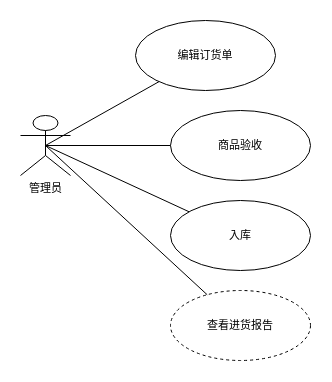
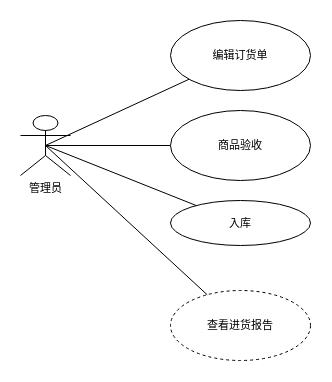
  <mxCell id="0" />
  <mxCell id="1" parent="0" />
  <mxCell id="2" style="edgeStyle=none;shape=connector;rounded=0;orthogonalLoop=1;jettySize=auto;html=1;exitX=0.5;exitY=0.5;exitDx=0;exitDy=0;exitPerimeter=0;labelBackgroundColor=default;strokeColor=default;fontFamily=Helvetica;fontSize=11;fontColor=default;endArrow=none;endFill=0;" edge="1" parent="1" source="6" target="7"><mxGeometry relative="1" as="geometry" /></mxCell>
  <mxCell id="3" style="edgeStyle=none;shape=connector;rounded=0;orthogonalLoop=1;jettySize=auto;html=1;exitX=0.5;exitY=0.5;exitDx=0;exitDy=0;exitPerimeter=0;labelBackgroundColor=default;strokeColor=default;fontFamily=Helvetica;fontSize=11;fontColor=default;endArrow=none;endFill=0;" edge="1" parent="1" source="6" target="8"><mxGeometry relative="1" as="geometry" /></mxCell>
  <mxCell id="4" style="edgeStyle=none;shape=connector;rounded=0;orthogonalLoop=1;jettySize=auto;html=1;exitX=0.5;exitY=0.5;exitDx=0;exitDy=0;exitPerimeter=0;labelBackgroundColor=default;strokeColor=default;fontFamily=Helvetica;fontSize=11;fontColor=default;endArrow=none;endFill=0;" edge="1" parent="1" source="6" target="9"><mxGeometry relative="1" as="geometry" /></mxCell>
  <mxCell id="5" style="edgeStyle=none;shape=connector;rounded=0;orthogonalLoop=1;jettySize=auto;html=1;exitX=0.5;exitY=0.5;exitDx=0;exitDy=0;exitPerimeter=0;labelBackgroundColor=default;strokeColor=default;fontFamily=Helvetica;fontSize=11;fontColor=default;endArrow=none;endFill=0;" edge="1" parent="1" source="6" target="10"><mxGeometry relative="1" as="geometry" /></mxCell>
  <mxCell id="6" value="管理员" style="shape=umlActor;html=1;verticalLabelPosition=bottom;verticalAlign=top;align=center;labelBackgroundColor=default;fontFamily=Helvetica;fontSize=11;fontColor=default;fillColor=none;gradientColor=none;" vertex="1" parent="1"><mxGeometry x="20" y="115" width="50" height="60" as="geometry" /></mxCell>
- <mxCell id="7" value="编辑订货单" style="ellipse;whiteSpace=wrap;html=1;labelBackgroundColor=default;fontFamily=Helvetica;fontSize=11;fontColor=default;fillColor=none;gradientColor=none;" vertex="1" parent="1"><mxGeometry x="135" y="20" width="140" height="70" as="geometry" /></mxCell>
+ <mxCell id="7" value="编辑订货单" style="ellipse;whiteSpace=wrap;html=1;labelBackgroundColor=default;fontFamily=Helvetica;fontSize=11;fontColor=default;fillColor=none;gradientColor=none;" vertex="1" parent="1"><mxGeometry x="170" y="20" width="140" height="70" as="geometry" /></mxCell>
  <mxCell id="8" value="商品验收" style="ellipse;whiteSpace=wrap;html=1;labelBackgroundColor=default;fontFamily=Helvetica;fontSize=11;fontColor=default;fillColor=none;gradientColor=none;" vertex="1" parent="1"><mxGeometry x="170" y="110" width="140" height="70" as="geometry" /></mxCell>
- <mxCell id="9" value="入库" style="ellipse;whiteSpace=wrap;html=1;labelBackgroundColor=default;fontFamily=Helvetica;fontSize=11;fontColor=default;fillColor=none;gradientColor=none;" vertex="1" parent="1"><mxGeometry x="170" y="200" width="140" height="70" as="geometry" /></mxCell>
+ <mxCell id="9" value="入库" style="ellipse;whiteSpace=wrap;html=1;labelBackgroundColor=default;fontFamily=Helvetica;fontSize=11;fontColor=default;fillColor=none;gradientColor=none;" vertex="1" parent="1"><mxGeometry x="170" y="200" width="140" height="45" as="geometry" /></mxCell>
  <mxCell id="10" value="查看进货报告" style="ellipse;whiteSpace=wrap;html=1;labelBackgroundColor=default;fontFamily=Helvetica;fontSize=11;fontColor=default;fillColor=none;gradientColor=none;dashed=1;" vertex="1" parent="1"><mxGeometry x="170" y="290" width="140" height="70" as="geometry" /></mxCell>
